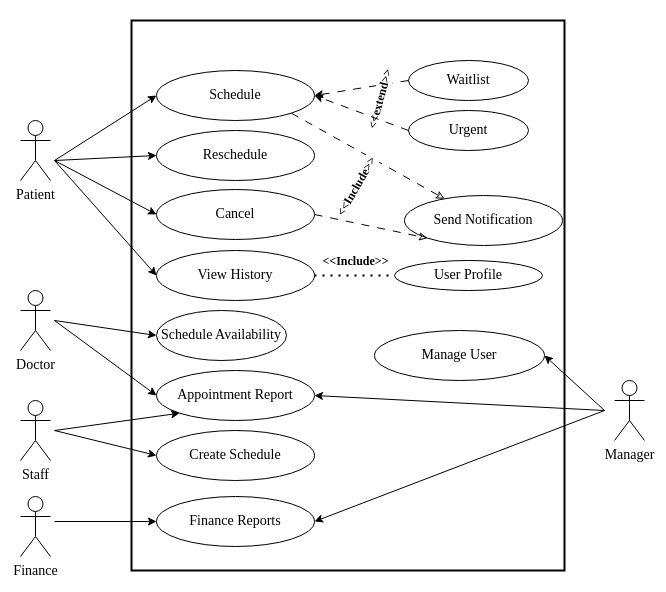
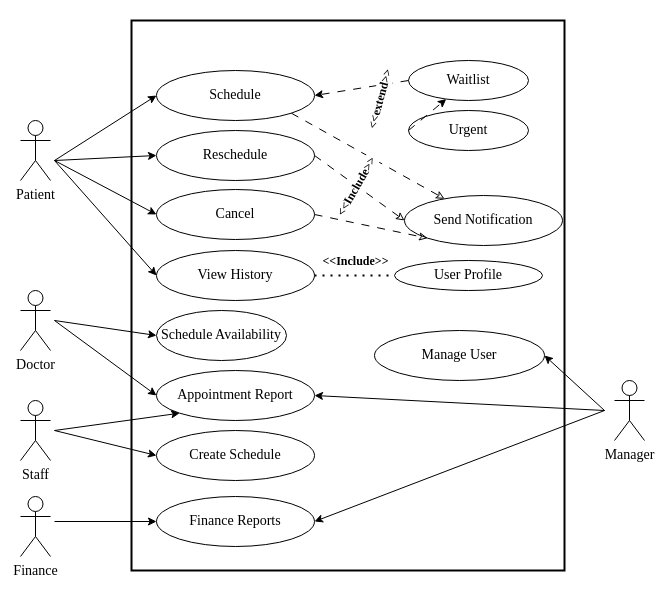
  <mxCell id="0" />
  <mxCell id="1" parent="0" />
  <mxCell id="2" value="" style="rounded=0;whiteSpace=wrap;html=1;strokeWidth=2;" parent="1" vertex="1"><mxGeometry x="131" y="20" width="433" height="550" as="geometry" /></mxCell>
  <mxCell id="3" value="&lt;font face=&quot;Verdana&quot; style=&quot;font-size: 14px;&quot;&gt;Schedule&lt;/font&gt;" style="ellipse;whiteSpace=wrap;html=1;" parent="1" vertex="1"><mxGeometry x="156" y="70" width="158" height="50" as="geometry" /></mxCell>
  <mxCell id="4" value="&lt;font face=&quot;Verdana&quot; style=&quot;font-size: 14px;&quot;&gt;Create Schedule&lt;/font&gt;" style="ellipse;whiteSpace=wrap;html=1;" parent="1" vertex="1"><mxGeometry x="156" y="430" width="158" height="50" as="geometry" /></mxCell>
  <mxCell id="5" value="&lt;font face=&quot;Verdana&quot; style=&quot;font-size: 14px;&quot;&gt;Finance Reports&lt;/font&gt;" style="ellipse;whiteSpace=wrap;html=1;" parent="1" vertex="1"><mxGeometry x="156" y="496" width="158" height="50" as="geometry" /></mxCell>
  <mxCell id="6" value="&lt;font style=&quot;font-size: 14px;&quot; face=&quot;Verdana&quot;&gt;Patient&lt;/font&gt;" style="shape=umlActor;verticalLabelPosition=bottom;verticalAlign=top;html=1;outlineConnect=0;" parent="1" vertex="1"><mxGeometry x="20" y="120" width="30" height="60" as="geometry" /></mxCell>
  <mxCell id="7" value="" style="endArrow=classic;html=1;rounded=0;entryX=0;entryY=0.5;entryDx=0;entryDy=0;" parent="1" target="3" edge="1"><mxGeometry width="50" height="50" relative="1" as="geometry"><mxPoint x="54" y="160" as="sourcePoint" /><mxPoint x="91" y="60" as="targetPoint" /></mxGeometry></mxCell>
  <mxCell id="8" value="" style="endArrow=classic;html=1;rounded=0;entryX=0;entryY=0.5;entryDx=0;entryDy=0;" parent="1" target="18" edge="1"><mxGeometry width="50" height="50" relative="1" as="geometry"><mxPoint x="54" y="160" as="sourcePoint" /><mxPoint x="196" y="105" as="targetPoint" /></mxGeometry></mxCell>
  <mxCell id="9" value="&lt;font style=&quot;font-size: 14px;&quot; face=&quot;Verdana&quot;&gt;Staff&lt;/font&gt;" style="shape=umlActor;verticalLabelPosition=bottom;verticalAlign=top;html=1;outlineConnect=0;" parent="1" vertex="1"><mxGeometry x="20" y="400" width="30" height="60" as="geometry" /></mxCell>
  <mxCell id="10" value="" style="endArrow=classic;html=1;rounded=0;entryX=0;entryY=0.5;entryDx=0;entryDy=0;" parent="1" target="19" edge="1"><mxGeometry width="50" height="50" relative="1" as="geometry"><mxPoint x="54" y="160" as="sourcePoint" /><mxPoint x="154" y="165" as="targetPoint" /></mxGeometry></mxCell>
  <mxCell id="11" value="&lt;font style=&quot;font-size: 14px;&quot; face=&quot;Verdana&quot;&gt;Doctor&lt;/font&gt;" style="shape=umlActor;verticalLabelPosition=bottom;verticalAlign=top;html=1;outlineConnect=0;" parent="1" vertex="1"><mxGeometry x="20" y="290" width="30" height="60" as="geometry" /></mxCell>
  <mxCell id="12" value="" style="endArrow=classic;html=1;rounded=0;entryX=0;entryY=0.5;entryDx=0;entryDy=0;" parent="1" target="25" edge="1"><mxGeometry width="50" height="50" relative="1" as="geometry"><mxPoint x="54" y="320" as="sourcePoint" /><mxPoint x="7" y="255" as="targetPoint" /></mxGeometry></mxCell>
  <mxCell id="13" value="&lt;font style=&quot;font-size: 14px;&quot; face=&quot;Verdana&quot;&gt;Finance&lt;/font&gt;" style="shape=umlActor;verticalLabelPosition=bottom;verticalAlign=top;html=1;outlineConnect=0;" parent="1" vertex="1"><mxGeometry x="20" y="496" width="30" height="60" as="geometry" /></mxCell>
  <mxCell id="14" value="" style="endArrow=classic;html=1;rounded=0;entryX=0;entryY=0.5;entryDx=0;entryDy=0;" parent="1" target="5" edge="1"><mxGeometry width="50" height="50" relative="1" as="geometry"><mxPoint x="54" y="521" as="sourcePoint" /><mxPoint x="154" y="550" as="targetPoint" /></mxGeometry></mxCell>
  <mxCell id="15" value="&lt;font style=&quot;font-size: 14px;&quot; face=&quot;Verdana&quot;&gt;Manage User&lt;/font&gt;" style="ellipse;whiteSpace=wrap;html=1;" parent="1" vertex="1"><mxGeometry x="374" y="330" width="170" height="50" as="geometry" /></mxCell>
  <mxCell id="16" value="&lt;font style=&quot;font-size: 14px;&quot; face=&quot;Verdana&quot;&gt;Manager&lt;/font&gt;" style="shape=umlActor;verticalLabelPosition=bottom;verticalAlign=top;html=1;outlineConnect=0;" parent="1" vertex="1"><mxGeometry x="614" y="380" width="30" height="60" as="geometry" /></mxCell>
  <mxCell id="17" value="" style="endArrow=classic;html=1;rounded=0;entryX=1;entryY=0.5;entryDx=0;entryDy=0;" parent="1" edge="1" target="26"><mxGeometry width="50" height="50" relative="1" as="geometry"><mxPoint x="604" y="410" as="sourcePoint" /><mxPoint x="591" y="176" as="targetPoint" /></mxGeometry></mxCell>
  <mxCell id="18" value="&lt;font face=&quot;Verdana&quot; style=&quot;font-size: 14px;&quot;&gt;Reschedule&lt;/font&gt;" style="ellipse;whiteSpace=wrap;html=1;" vertex="1" parent="1"><mxGeometry x="156" y="130" width="158" height="50" as="geometry" /></mxCell>
  <mxCell id="19" value="&lt;font face=&quot;Verdana&quot; style=&quot;font-size: 14px;&quot;&gt;Cancel&lt;/font&gt;" style="ellipse;whiteSpace=wrap;html=1;" vertex="1" parent="1"><mxGeometry x="156" y="189" width="158" height="50" as="geometry" /></mxCell>
  <mxCell id="20" value="&lt;font face=&quot;Verdana&quot; style=&quot;font-size: 14px;&quot;&gt;View History&lt;/font&gt;" style="ellipse;whiteSpace=wrap;html=1;" vertex="1" parent="1"><mxGeometry x="156" y="250" width="158" height="50" as="geometry" /></mxCell>
  <mxCell id="21" value="&lt;font face=&quot;Verdana&quot; style=&quot;font-size: 14px;&quot;&gt;User Profile&lt;/font&gt;" style="ellipse;whiteSpace=wrap;html=1;" vertex="1" parent="1"><mxGeometry x="394" y="260" width="148" height="30" as="geometry" /></mxCell>
  <mxCell id="22" value="" style="endArrow=none;dashed=1;html=1;dashPattern=1 3;strokeWidth=2;rounded=0;exitX=1;exitY=0.5;exitDx=0;exitDy=0;entryX=0;entryY=0.5;entryDx=0;entryDy=0;" edge="1" parent="1" source="20" target="21"><mxGeometry width="50" height="50" relative="1" as="geometry"><mxPoint x="334" y="200" as="sourcePoint" /><mxPoint x="384" y="150" as="targetPoint" /></mxGeometry></mxCell>
  <mxCell id="23" value="&lt;font face=&quot;Verdana&quot; style=&quot;font-size: 12px;&quot;&gt;&amp;lt;&amp;lt;Include&amp;gt;&amp;gt;&lt;/font&gt;" style="edgeLabel;html=1;align=center;verticalAlign=middle;resizable=0;points=[];fontStyle=1" vertex="1" connectable="0" parent="22"><mxGeometry x="-0.017" y="-2" relative="1" as="geometry"><mxPoint x="1" y="-17" as="offset" /></mxGeometry></mxCell>
  <mxCell id="24" value="" style="endArrow=classic;html=1;rounded=0;entryX=0;entryY=0.5;entryDx=0;entryDy=0;" edge="1" parent="1" target="20"><mxGeometry width="50" height="50" relative="1" as="geometry"><mxPoint x="54" y="160" as="sourcePoint" /><mxPoint x="166" y="175" as="targetPoint" /></mxGeometry></mxCell>
  <mxCell id="25" value="&lt;font face=&quot;Verdana&quot; style=&quot;font-size: 14px;&quot;&gt;Schedule Availability&lt;/font&gt;" style="ellipse;whiteSpace=wrap;html=1;" vertex="1" parent="1"><mxGeometry x="156" y="310" width="130" height="50" as="geometry" /></mxCell>
  <mxCell id="26" value="&lt;font face=&quot;Verdana&quot; style=&quot;font-size: 14px;&quot;&gt;Appointment Report&lt;/font&gt;" style="ellipse;whiteSpace=wrap;html=1;" vertex="1" parent="1"><mxGeometry x="156" y="370" width="158" height="50" as="geometry" /></mxCell>
  <mxCell id="27" value="" style="endArrow=classic;html=1;rounded=0;entryX=0;entryY=0.5;entryDx=0;entryDy=0;" edge="1" parent="1" target="26"><mxGeometry width="50" height="50" relative="1" as="geometry"><mxPoint x="54" y="320" as="sourcePoint" /><mxPoint x="166" y="345" as="targetPoint" /></mxGeometry></mxCell>
  <mxCell id="28" value="" style="endArrow=classic;html=1;rounded=0;entryX=0;entryY=0.5;entryDx=0;entryDy=0;" edge="1" parent="1" target="4"><mxGeometry width="50" height="50" relative="1" as="geometry"><mxPoint x="54" y="430" as="sourcePoint" /><mxPoint x="166" y="405" as="targetPoint" /></mxGeometry></mxCell>
  <mxCell id="29" value="" style="endArrow=classic;html=1;rounded=0;entryX=0;entryY=1;entryDx=0;entryDy=0;" edge="1" parent="1" target="26"><mxGeometry width="50" height="50" relative="1" as="geometry"><mxPoint x="54" y="430" as="sourcePoint" /><mxPoint x="166" y="489" as="targetPoint" /></mxGeometry></mxCell>
  <mxCell id="30" value="" style="endArrow=classic;html=1;rounded=0;entryX=1;entryY=0.5;entryDx=0;entryDy=0;" edge="1" parent="1" target="5"><mxGeometry width="50" height="50" relative="1" as="geometry"><mxPoint x="604" y="410" as="sourcePoint" /><mxPoint x="324" y="405" as="targetPoint" /></mxGeometry></mxCell>
  <mxCell id="31" value="" style="endArrow=classic;html=1;rounded=0;entryX=1;entryY=0.5;entryDx=0;entryDy=0;" edge="1" parent="1" target="15"><mxGeometry width="50" height="50" relative="1" as="geometry"><mxPoint x="604" y="410" as="sourcePoint" /><mxPoint x="324" y="405" as="targetPoint" /></mxGeometry></mxCell>
  <mxCell id="32" value="&lt;font face=&quot;Verdana&quot; style=&quot;font-size: 14px;&quot;&gt;Send Notification&lt;/font&gt;" style="ellipse;whiteSpace=wrap;html=1;" vertex="1" parent="1"><mxGeometry x="404" y="195" width="158" height="50" as="geometry" /></mxCell>
  <mxCell id="33" value="" style="endArrow=classic;dashed=1;html=1;rounded=0;exitX=1;exitY=1;exitDx=0;exitDy=0;dashPattern=8 8;endFill=0;" edge="1" parent="1" source="3" target="32"><mxGeometry width="50" height="50" relative="1" as="geometry"><mxPoint x="334" y="200" as="sourcePoint" /><mxPoint x="394" y="160" as="targetPoint" /></mxGeometry></mxCell>
+ <mxCell id="34" value="" style="endArrow=classic;dashed=1;html=1;rounded=0;exitX=1;exitY=0.5;exitDx=0;exitDy=0;entryX=0;entryY=0.5;entryDx=0;entryDy=0;dashPattern=8 8;endFill=0;" edge="1" parent="1" source="18" target="32"><mxGeometry width="50" height="50" relative="1" as="geometry"><mxPoint x="324" y="105" as="sourcePoint" /><mxPoint x="394" y="160" as="targetPoint" /></mxGeometry></mxCell>
  <mxCell id="35" value="" style="endArrow=classic;dashed=1;html=1;rounded=0;exitX=1;exitY=0.5;exitDx=0;exitDy=0;entryX=0;entryY=1;entryDx=0;entryDy=0;dashPattern=8 8;endFill=0;" edge="1" parent="1" source="19" target="32"><mxGeometry width="50" height="50" relative="1" as="geometry"><mxPoint x="324" y="165" as="sourcePoint" /><mxPoint x="404" y="170" as="targetPoint" /></mxGeometry></mxCell>
  <mxCell id="36" value="&lt;font face=&quot;Verdana&quot; style=&quot;font-size: 12px;&quot;&gt;&amp;lt;&amp;lt;Include&amp;gt;&amp;gt;&lt;/font&gt;" style="edgeLabel;html=1;align=center;verticalAlign=middle;resizable=0;points=[];fontStyle=1;rotation=-60;" vertex="1" connectable="0" parent="1"><mxGeometry x="354" y="191" as="geometry"><mxPoint x="3.964" y="-1.134" as="offset" /></mxGeometry></mxCell>
  <mxCell id="37" value="&lt;font face=&quot;Verdana&quot; style=&quot;font-size: 14px;&quot;&gt;Waitlist&lt;/font&gt;" style="ellipse;whiteSpace=wrap;html=1;" vertex="1" parent="1"><mxGeometry x="408" y="60" width="120" height="40" as="geometry" /></mxCell>
  <mxCell id="38" value="&lt;font face=&quot;Verdana&quot; style=&quot;font-size: 14px;&quot;&gt;Urgent&lt;/font&gt;" style="ellipse;whiteSpace=wrap;html=1;" vertex="1" parent="1"><mxGeometry x="408" y="110" width="120" height="40" as="geometry" /></mxCell>
  <mxCell id="39" value="" style="endArrow=classic;html=1;rounded=0;entryX=1;entryY=0.5;entryDx=0;entryDy=0;exitX=0;exitY=0.5;exitDx=0;exitDy=0;dashed=1;dashPattern=8 8;" edge="1" parent="1" source="37" target="3"><mxGeometry width="50" height="50" relative="1" as="geometry"><mxPoint x="334" y="130" as="sourcePoint" /><mxPoint x="384" y="80" as="targetPoint" /></mxGeometry></mxCell>
  <mxCell id="40" value="&lt;span style=&quot;font-family: Verdana; font-size: 12px; font-weight: 700;&quot;&gt;&amp;lt;&amp;lt;extend&amp;gt;&amp;gt;&lt;/span&gt;" style="edgeLabel;html=1;align=center;verticalAlign=middle;resizable=0;points=[];rotation=-75;" vertex="1" connectable="0" parent="39"><mxGeometry x="-0.382" relative="1" as="geometry"><mxPoint y="15" as="offset" /></mxGeometry></mxCell>
- <mxCell id="41" value="" style="endArrow=classic;html=1;rounded=0;entryX=1;entryY=0.5;entryDx=0;entryDy=0;exitX=0;exitY=0.5;exitDx=0;exitDy=0;dashed=1;dashPattern=8 8;" edge="1" parent="1" source="38" target="3"><mxGeometry width="50" height="50" relative="1" as="geometry"><mxPoint x="418" y="90" as="sourcePoint" /><mxPoint x="324" y="105" as="targetPoint" /></mxGeometry></mxCell>
+ <mxCell id="41" value="" style="endArrow=classic;html=1;rounded=0;exitX=0;exitY=0.5;exitDx=0;exitDy=0;dashed=1;dashPattern=8 8;" edge="1" parent="1" source="38" target="37"><mxGeometry width="50" height="50" relative="1" as="geometry"><mxPoint x="418" y="90" as="sourcePoint" /><mxPoint x="324" y="105" as="targetPoint" /></mxGeometry></mxCell>
